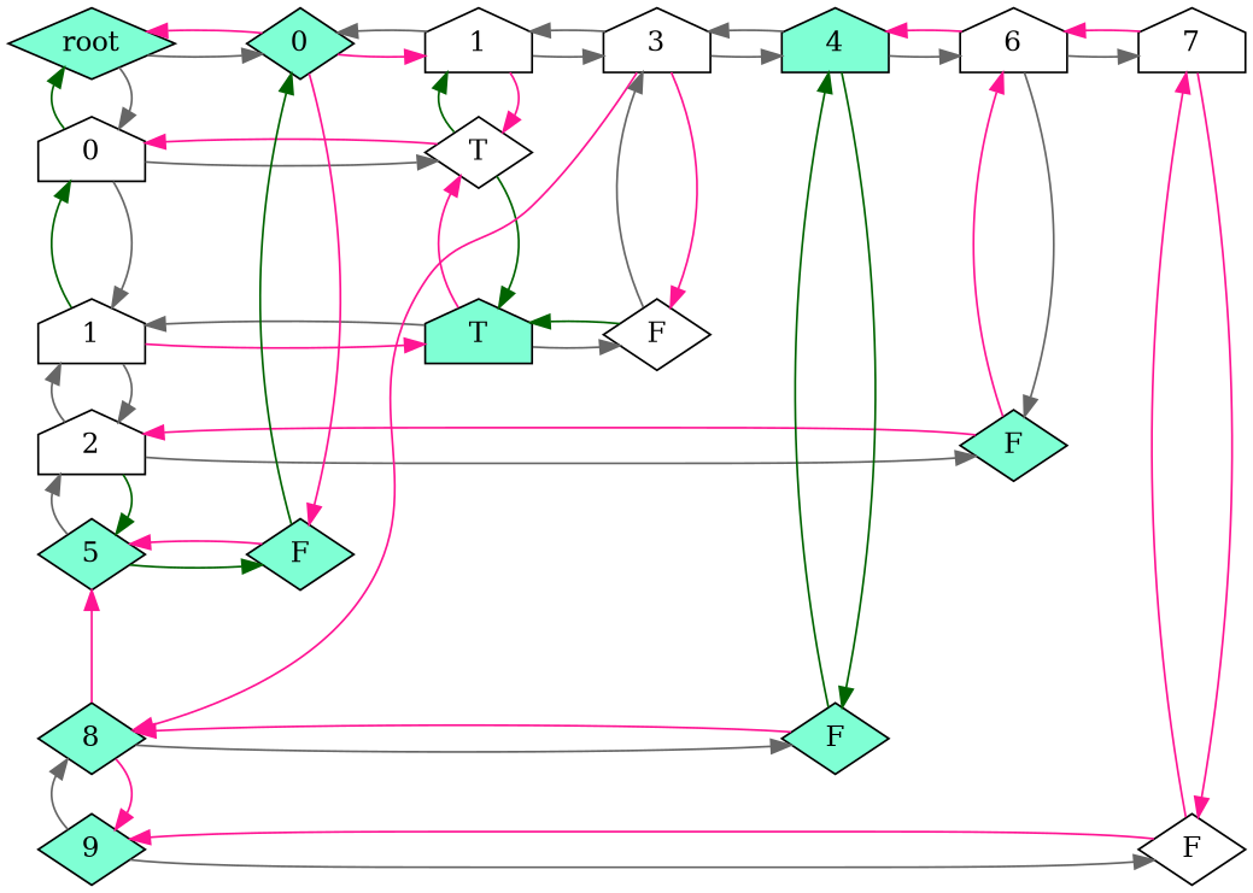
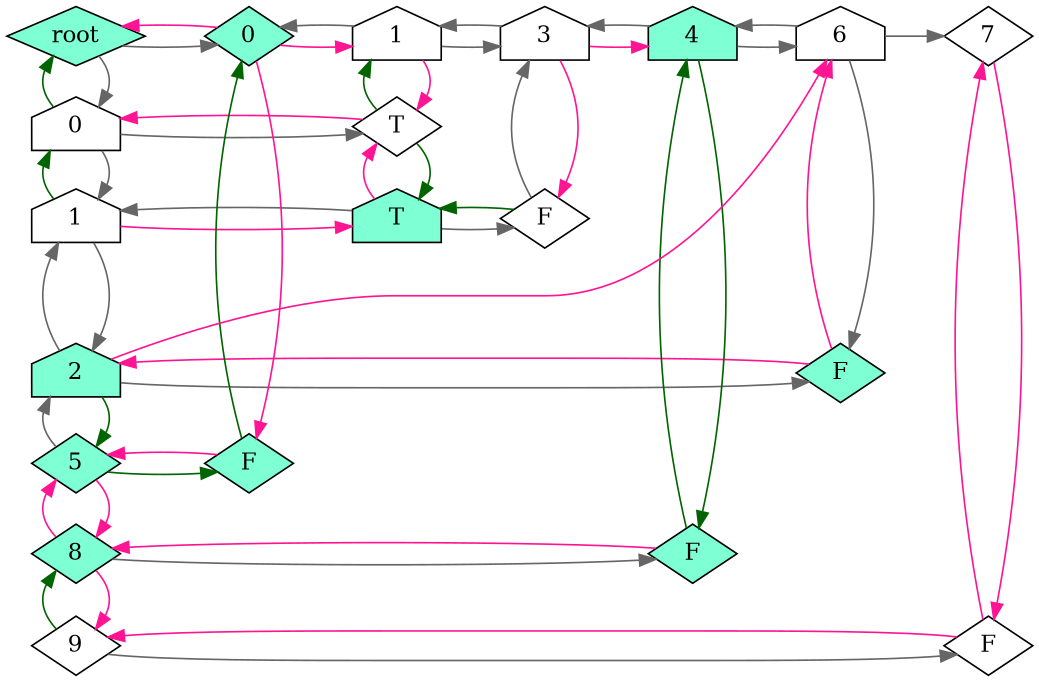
  digraph {
    rankdir=LR
    node [group=0 shape=diamond style=filled fillcolor=aquamarine]
    edge [color=gray40]
    n1 [label=root]
    n2 [group=1 label=0 shape=house fillcolor=white]
    n3 [group=2 label=1 shape=house fillcolor=white]
-   n4 [group=3 label=2 shape=house fillcolor=white]
+   n4 [group=3 label=2 shape=house]
    n5 [group=6 label=5]
    n6 [group=9 label=8]
-   n7 [group=10 label=9]
+   n7 [group=10 label=9 fillcolor=white]
    n8 [label=0]
    n9 [group=6 label=F]
    n10 [group=1 label=T fillcolor=white]
    n11 [group=2 label=T shape=house]
    n12 [label=1 shape=house fillcolor=white]
    n13 [label=3 shape=house fillcolor=white]
    n14 [group=2 label=F fillcolor=white]
    n15 [group=9 label=F]
    n16 [label=4 shape=house]
    n17 [group=3 label=F]
    n18 [label=6 shape=house fillcolor=white]
    n19 [group=10 label=F fillcolor=white]
-   n20 [label=7 shape=house fillcolor=white]
+   n20 [label=7 fillcolor=white]
    subgraph sub_1 {
      rank=same
      n1
      n2
      n3
      n4
      n5
      n6
      n7
    }
    subgraph sub_2 {
      rank=same
      n8
      n9
    }
    subgraph sub_3 {
      rank=same
      n10
      n11
      n12
    }
    subgraph sub_4 {
      rank=same
      n13
      n14
    }
    subgraph sub_5 {
      rank=same
      n15
      n16
    }
    subgraph sub_6 {
      rank=same
      n17
      n18
    }
    subgraph sub_7 {
      rank=same
      n19
      n20
    }
    n1 -> n2
    n1 -> n2 [dir=back color=darkgreen]
    n1 -> n8
    n1 -> n8 [dir=back color=deeppink]
    n2 -> n3
    n2 -> n3 [dir=back color=darkgreen]
    n2 -> n10
    n2 -> n10 [dir=back color=deeppink]
    n3 -> n4
    n3 -> n4 [dir=back]
    n3 -> n11 [color=deeppink]
    n3 -> n11 [dir=back]
    n4 -> n5 [color=darkgreen]
    n4 -> n5 [dir=back]
    n4 -> n17
    n4 -> n17 [dir=back color=deeppink]
-   n13 -> n6 [color=deeppink]
+   n5 -> n6 [color=deeppink]
    n5 -> n6 [dir=back color=deeppink]
    n5 -> n9 [color=darkgreen]
    n5 -> n9 [dir=back color=deeppink]
    n6 -> n7 [color=deeppink]
-   n6 -> n7 [dir=back]
+   n6 -> n7 [dir=back color=darkgreen]
    n6 -> n15
    n6 -> n15 [dir=back color=deeppink]
    n7 -> n19
    n7 -> n19 [dir=back color=deeppink]
    n8 -> n9 [color=deeppink]
    n8 -> n9 [dir=back color=darkgreen]
    n8 -> n12 [color=deeppink]
    n8 -> n12 [dir=back]
    n10 -> n11 [color=darkgreen]
    n10 -> n11 [dir=back color=deeppink]
    n11 -> n14
    n11 -> n14 [dir=back color=darkgreen]
    n12 -> n10 [color=deeppink]
    n12 -> n10 [dir=back color=darkgreen]
    n12 -> n13
    n12 -> n13 [dir=back]
    n13 -> n14 [color=deeppink]
    n13 -> n14 [dir=back]
-   n13 -> n16
+   n13 -> n16 [color=deeppink]
    n13 -> n16 [dir=back]
    n16 -> n15 [color=darkgreen]
    n16 -> n15 [dir=back color=darkgreen]
    n16 -> n18
-   n16 -> n18 [dir=back color=deeppink]
+   n16 -> n18 [dir=back]
    n18 -> n17
    n18 -> n17 [dir=back color=deeppink]
    n18 -> n20
-   n18 -> n20 [dir=back color=deeppink]
+   n18 -> n4 [dir=back color=deeppink]
    n20 -> n19 [color=deeppink]
    n20 -> n19 [dir=back color=deeppink]
  }
